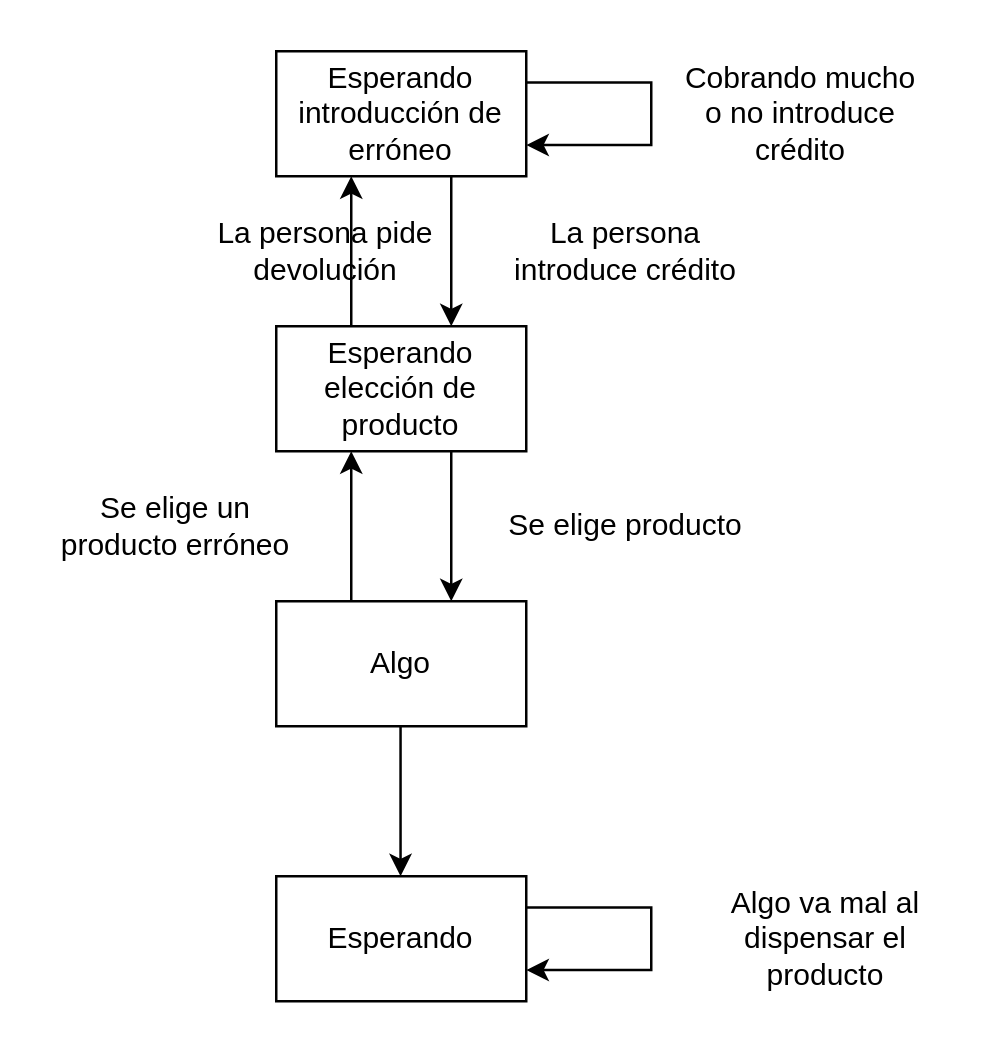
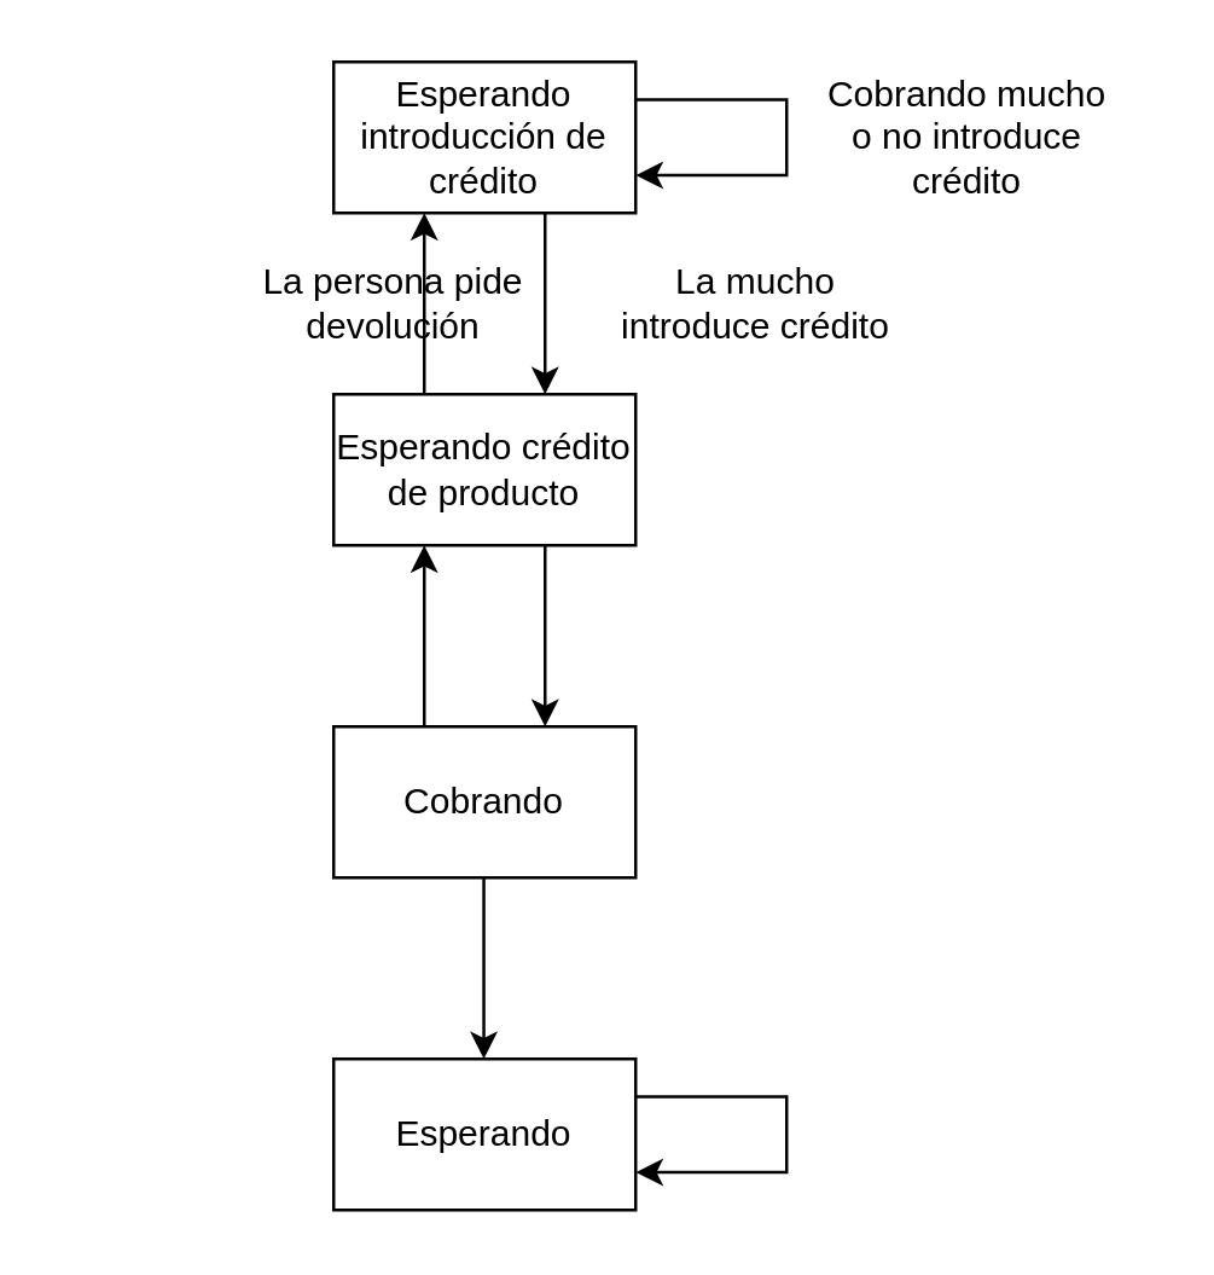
  <mxCell id="0" />
  <mxCell id="1" parent="0" />
- <mxCell id="2" value="Algo" style="rounded=0;whiteSpace=wrap;html=1;" vertex="1" parent="1"><mxGeometry x="110" y="240" width="100" height="50" as="geometry" /></mxCell>
- <mxCell id="3" value="Esperando introducción de erróneo" style="rounded=0;whiteSpace=wrap;html=1;" vertex="1" parent="1"><mxGeometry x="110" y="20" width="100" height="50" as="geometry" /></mxCell>
- <mxCell id="4" value="Esperando elección de producto" style="rounded=0;whiteSpace=wrap;html=1;" vertex="1" parent="1"><mxGeometry x="110" y="130" width="100" height="50" as="geometry" /></mxCell>
+ <mxCell id="2" value="Cobrando" style="rounded=0;whiteSpace=wrap;html=1;" vertex="1" parent="1"><mxGeometry x="110" y="240" width="100" height="50" as="geometry" /></mxCell>
+ <mxCell id="3" value="Esperando introducción de crédito" style="rounded=0;whiteSpace=wrap;html=1;" vertex="1" parent="1"><mxGeometry x="110" y="20" width="100" height="50" as="geometry" /></mxCell>
+ <mxCell id="4" value="Esperando crédito de producto" style="rounded=0;whiteSpace=wrap;html=1;" vertex="1" parent="1"><mxGeometry x="110" y="130" width="100" height="50" as="geometry" /></mxCell>
  <mxCell id="5" value="Esperando" style="rounded=0;whiteSpace=wrap;html=1;" vertex="1" parent="1"><mxGeometry x="110" y="350" width="100" height="50" as="geometry" /></mxCell>
  <mxCell id="6" value="" style="endArrow=classic;html=1;rounded=0;exitX=0.75;exitY=1;exitDx=0;exitDy=0;entryX=0.75;entryY=0;entryDx=0;entryDy=0;" edge="1" parent="1"><mxGeometry width="50" height="50" relative="1" as="geometry"><mxPoint x="180" y="70" as="sourcePoint" /><mxPoint x="180" y="130" as="targetPoint" /></mxGeometry></mxCell>
  <mxCell id="7" value="" style="endArrow=classic;html=1;rounded=0;exitX=0.75;exitY=1;exitDx=0;exitDy=0;entryX=0.75;entryY=0;entryDx=0;entryDy=0;" edge="1" parent="1"><mxGeometry width="50" height="50" relative="1" as="geometry"><mxPoint x="180" y="180" as="sourcePoint" /><mxPoint x="180" y="240" as="targetPoint" /></mxGeometry></mxCell>
  <mxCell id="8" value="" style="endArrow=classic;html=1;rounded=0;exitX=0.75;exitY=1;exitDx=0;exitDy=0;entryX=0.75;entryY=0;entryDx=0;entryDy=0;" edge="1" parent="1"><mxGeometry width="50" height="50" relative="1" as="geometry"><mxPoint x="159.72" y="290" as="sourcePoint" /><mxPoint x="159.72" y="350" as="targetPoint" /></mxGeometry></mxCell>
  <mxCell id="9" value="" style="endArrow=classic;html=1;rounded=0;exitX=0.25;exitY=0;exitDx=0;exitDy=0;entryX=0.25;entryY=1;entryDx=0;entryDy=0;" edge="1" parent="1"><mxGeometry width="50" height="50" relative="1" as="geometry"><mxPoint x="140" y="130" as="sourcePoint" /><mxPoint x="140" y="70" as="targetPoint" /></mxGeometry></mxCell>
  <mxCell id="10" value="" style="endArrow=classic;html=1;rounded=0;exitX=0.25;exitY=0;exitDx=0;exitDy=0;entryX=0.25;entryY=1;entryDx=0;entryDy=0;" edge="1" parent="1"><mxGeometry width="50" height="50" relative="1" as="geometry"><mxPoint x="140" y="240" as="sourcePoint" /><mxPoint x="140" y="180" as="targetPoint" /></mxGeometry></mxCell>
  <mxCell id="11" value="Cobrando mucho o no introduce crédito" style="text;html=1;strokeColor=none;fillColor=none;align=center;verticalAlign=middle;whiteSpace=wrap;rounded=0;" vertex="1" parent="1"><mxGeometry x="270" y="25" width="100" height="40" as="geometry" /></mxCell>
- <mxCell id="12" value="La persona introduce crédito" style="text;html=1;strokeColor=none;fillColor=none;align=center;verticalAlign=middle;whiteSpace=wrap;rounded=0;" vertex="1" parent="1"><mxGeometry x="200" y="80" width="100" height="40" as="geometry" /></mxCell>
+ <mxCell id="12" value="La mucho introduce crédito" style="text;html=1;strokeColor=none;fillColor=none;align=center;verticalAlign=middle;whiteSpace=wrap;rounded=0;" vertex="1" parent="1"><mxGeometry x="200" y="80" width="100" height="40" as="geometry" /></mxCell>
  <mxCell id="13" value="La persona pide devolución" style="text;html=1;strokeColor=none;fillColor=none;align=center;verticalAlign=middle;whiteSpace=wrap;rounded=0;" vertex="1" parent="1"><mxGeometry x="80" y="80" width="100" height="40" as="geometry" /></mxCell>
- <mxCell id="14" value="Se elige producto" style="text;html=1;strokeColor=none;fillColor=none;align=center;verticalAlign=middle;whiteSpace=wrap;rounded=0;" vertex="1" parent="1"><mxGeometry x="200" y="190" width="100" height="40" as="geometry" /></mxCell>
- <mxCell id="15" value="Se elige un producto erróneo" style="text;html=1;strokeColor=none;fillColor=none;align=center;verticalAlign=middle;whiteSpace=wrap;rounded=0;" vertex="1" parent="1"><mxGeometry x="20" y="190" width="100" height="40" as="geometry" /></mxCell>
  <mxCell id="16" style="edgeStyle=orthogonalEdgeStyle;rounded=0;orthogonalLoop=1;jettySize=auto;html=1;entryX=1;entryY=0.75;entryDx=0;entryDy=0;exitX=1;exitY=0.25;exitDx=0;exitDy=0;" edge="1" parent="1" source="3" target="3"><mxGeometry relative="1" as="geometry"><Array as="points"><mxPoint x="260" y="33" /><mxPoint x="260" y="58" /></Array></mxGeometry></mxCell>
  <mxCell id="17" style="edgeStyle=orthogonalEdgeStyle;rounded=0;orthogonalLoop=1;jettySize=auto;html=1;entryX=1;entryY=0.75;entryDx=0;entryDy=0;exitX=1;exitY=0.25;exitDx=0;exitDy=0;" edge="1" parent="1"><mxGeometry relative="1" as="geometry"><mxPoint x="210" y="362.5" as="sourcePoint" /><mxPoint x="210" y="387.5" as="targetPoint" /><Array as="points"><mxPoint x="260" y="362.5" /><mxPoint x="260" y="387.5" /></Array></mxGeometry></mxCell>
- <mxCell id="18" value="Algo va mal al dispensar el producto" style="text;html=1;strokeColor=none;fillColor=none;align=center;verticalAlign=middle;whiteSpace=wrap;rounded=0;" vertex="1" parent="1"><mxGeometry x="280" y="355" width="100" height="40" as="geometry" /></mxCell>
